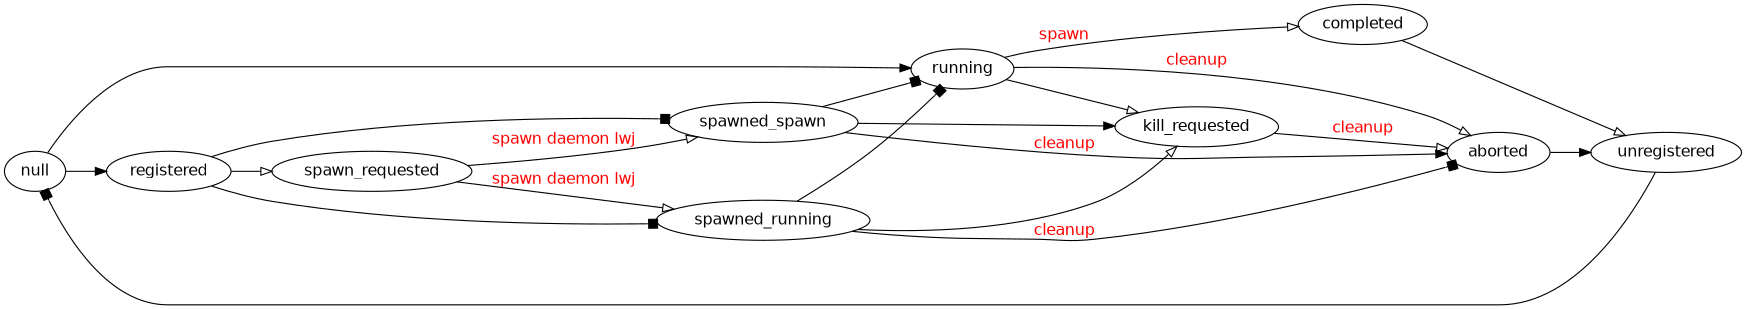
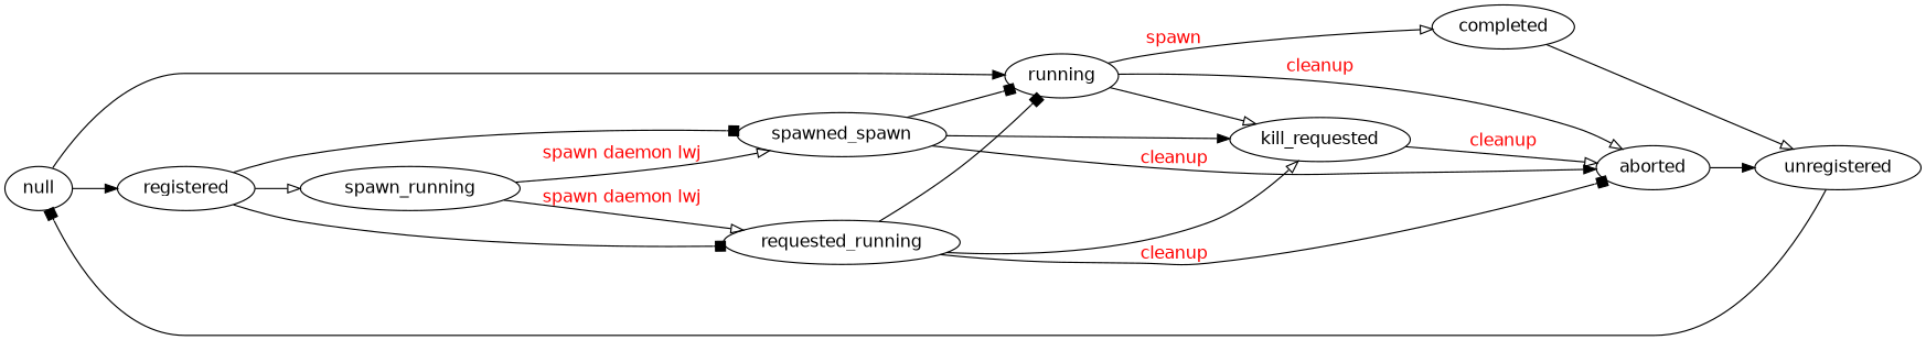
  digraph {
    fontname="DejaVu Sans"
    rankdir=LR
    node [fontname="DejaVu Sans"]
    edge [arrowhead=onormal fontname="DejaVu Sans"]
    null
    registered
    running
-   spawn_requested
+   spawn_requested [label=spawn_running]
    n5 [label=spawned_spawn]
-   spawned_running
+   spawned_running [label=requested_running]
    kill_requested
    aborted
    completed
    unregistered
    null -> registered [arrowhead=normal]
    null -> running [arrowhead=normal]
    registered -> spawn_requested
    registered -> n5 [arrowhead=box]
    registered -> spawned_running [arrowhead=box]
    running -> kill_requested
    running -> aborted [fontcolor=red label=cleanup]
    running -> completed [fontcolor=red label=spawn]
    spawn_requested -> n5 [fontcolor=red label="spawn daemon lwj"]
    spawn_requested -> spawned_running [fontcolor=red label="spawn daemon lwj"]
    n5 -> running [arrowhead=box]
    n5 -> kill_requested [arrowhead=normal]
    n5 -> aborted [arrowhead=normal fontcolor=red label=cleanup]
    spawned_running -> running [arrowhead=box]
    spawned_running -> kill_requested
    spawned_running -> aborted [arrowhead=box fontcolor=red label=cleanup]
    kill_requested -> aborted [fontcolor=red label=cleanup]
    aborted -> unregistered [arrowhead=normal]
    completed -> unregistered
    unregistered -> null [arrowhead=box]
  }
